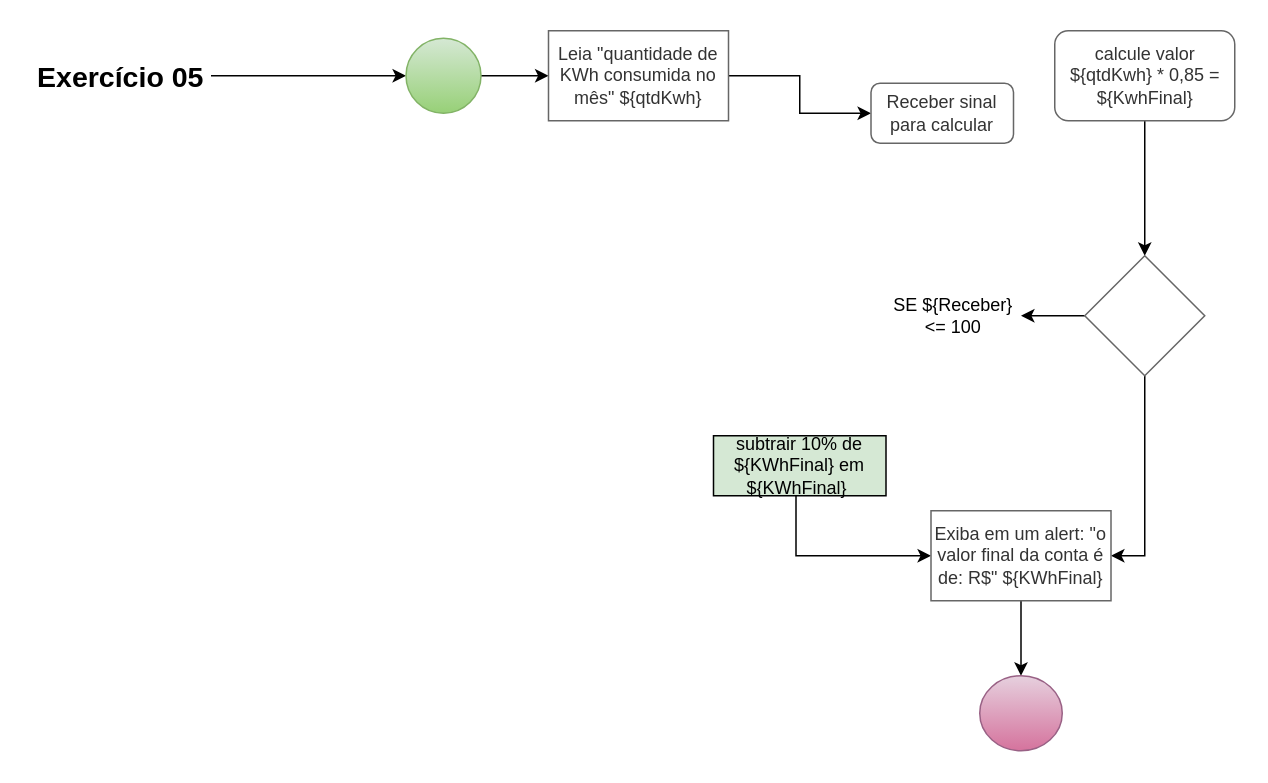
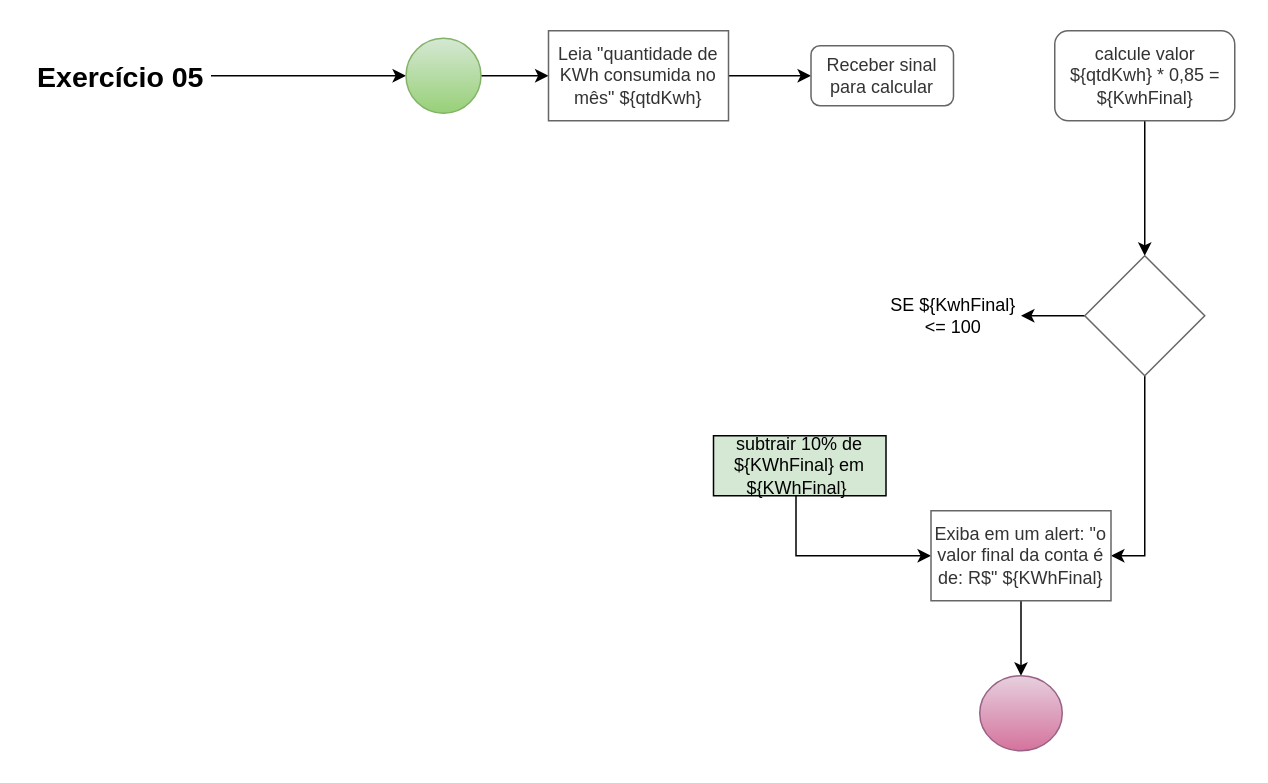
  <mxCell id="0" />
  <mxCell id="1" parent="0" />
  <mxCell id="2" value="" style="edgeStyle=orthogonalEdgeStyle;rounded=0;orthogonalLoop=1;jettySize=auto;html=1;" parent="1" source="3" target="5" edge="1"><mxGeometry relative="1" as="geometry" /></mxCell>
  <mxCell id="3" value="&lt;h1&gt;&lt;font style=&quot;font-size: 19px;&quot;&gt;Exercício 05&lt;/font&gt;&lt;/h1&gt;" style="text;html=1;strokeColor=none;fillColor=none;align=center;verticalAlign=middle;whiteSpace=wrap;rounded=0;" parent="1" vertex="1"><mxGeometry x="20" y="20" width="120" height="60" as="geometry" /></mxCell>
  <mxCell id="4" value="" style="edgeStyle=orthogonalEdgeStyle;rounded=0;orthogonalLoop=1;jettySize=auto;html=1;" parent="1" source="5" target="7" edge="1"><mxGeometry relative="1" as="geometry" /></mxCell>
  <mxCell id="5" value="" style="ellipse;whiteSpace=wrap;html=1;fillColor=#d5e8d4;strokeColor=#82b366;gradientColor=#97d077;" parent="1" vertex="1"><mxGeometry x="270" y="25" width="50" height="50" as="geometry" /></mxCell>
  <mxCell id="6" value="" style="edgeStyle=orthogonalEdgeStyle;rounded=0;orthogonalLoop=1;jettySize=auto;html=1;" parent="1" source="7" target="8" edge="1"><mxGeometry relative="1" as="geometry" /></mxCell>
  <mxCell id="7" value="Leia &quot;quantidade de KWh consumida no mês&quot; ${qtdKwh}" style="whiteSpace=wrap;html=1;fillColor=none;fontColor=#333333;strokeColor=#666666;" parent="1" vertex="1"><mxGeometry x="365" width="120" height="60" as="geometry" y="20" /></mxCell>
- <mxCell id="8" value="Receber sinal para calcular" style="whiteSpace=wrap;html=1;fillColor=none;strokeColor=#666666;fontColor=#333333;rounded=1;" parent="1" vertex="1"><mxGeometry x="580" y="55" width="95" height="40" as="geometry" /></mxCell>
+ <mxCell id="8" value="Receber sinal para calcular" style="whiteSpace=wrap;html=1;fillColor=none;strokeColor=#666666;fontColor=#333333;rounded=1;" parent="1" vertex="1"><mxGeometry x="540" y="30" width="95" height="40" as="geometry" /></mxCell>
  <mxCell id="9" style="edgeStyle=orthogonalEdgeStyle;rounded=0;orthogonalLoop=1;jettySize=auto;html=1;exitX=0.5;exitY=1;exitDx=0;exitDy=0;entryX=0.5;entryY=0;entryDx=0;entryDy=0;" parent="1" source="10" target="13" edge="1"><mxGeometry relative="1" as="geometry" /></mxCell>
  <mxCell id="10" value="calcule valor ${qtdKwh} * 0,85 = ${KwhFinal}" style="whiteSpace=wrap;html=1;fillColor=none;strokeColor=#666666;fontColor=#333333;glass=0;rounded=1;" parent="1" vertex="1"><mxGeometry x="702.5" width="120" height="60" as="geometry" y="20" /></mxCell>
  <mxCell id="11" style="edgeStyle=orthogonalEdgeStyle;rounded=0;orthogonalLoop=1;jettySize=auto;html=1;" parent="1" source="13" target="14" edge="1"><mxGeometry relative="1" as="geometry"><mxPoint x="660" y="210" as="targetPoint" /></mxGeometry></mxCell>
  <mxCell id="12" value="" style="edgeStyle=orthogonalEdgeStyle;rounded=0;orthogonalLoop=1;jettySize=auto;html=1;" parent="1" source="13" target="18" edge="1"><mxGeometry relative="1" as="geometry"><Array as="points"><mxPoint x="763" y="370" /></Array></mxGeometry></mxCell>
  <mxCell id="13" value="" style="rhombus;whiteSpace=wrap;html=1;fillColor=none;strokeColor=#666666;fontColor=#333333;rounded=0;glass=0;" parent="1" vertex="1"><mxGeometry x="722.5" y="170" width="80" height="80" as="geometry" /></mxCell>
- <mxCell id="14" value="SE ${Receber} &amp;lt;= 100" style="text;html=1;strokeColor=none;fillColor=none;align=center;verticalAlign=middle;whiteSpace=wrap;rounded=0;" parent="1" vertex="1"><mxGeometry x="590" y="187.5" width="90" height="45" as="geometry" /></mxCell>
+ <mxCell id="14" value="SE ${KwhFinal} &amp;lt;= 100" style="text;html=1;strokeColor=none;fillColor=none;align=center;verticalAlign=middle;whiteSpace=wrap;rounded=0;" parent="1" vertex="1"><mxGeometry x="590" y="187.5" width="90" height="45" as="geometry" /></mxCell>
  <mxCell id="15" style="edgeStyle=orthogonalEdgeStyle;rounded=0;orthogonalLoop=1;jettySize=auto;html=1;entryX=0;entryY=0.5;entryDx=0;entryDy=0;" parent="1" source="16" target="18" edge="1"><mxGeometry relative="1" as="geometry"><Array as="points"><mxPoint x="530" y="370" /></Array></mxGeometry></mxCell>
  <mxCell id="16" value="subtrair 10% de ${KWhFinal} em ${KWhFinal}&amp;nbsp;" style="whiteSpace=wrap;html=1;fillColor=#d5e8d4;" parent="1" vertex="1"><mxGeometry x="475" y="290" width="115" height="40" as="geometry" /></mxCell>
  <mxCell id="17" value="" style="edgeStyle=orthogonalEdgeStyle;rounded=0;orthogonalLoop=1;jettySize=auto;html=1;" parent="1" source="18" target="19" edge="1"><mxGeometry relative="1" as="geometry" /></mxCell>
  <mxCell id="18" value="Exiba em um alert: &quot;o valor final da conta é de: R$&quot; ${KWhFinal}" style="whiteSpace=wrap;html=1;fillColor=none;strokeColor=#666666;fontColor=#333333;rounded=0;glass=0;" parent="1" vertex="1"><mxGeometry x="620" y="340" width="120" height="60" as="geometry" /></mxCell>
  <mxCell id="19" value="" style="ellipse;whiteSpace=wrap;html=1;fillColor=#e6d0de;strokeColor=#996185;rounded=0;glass=0;gradientColor=#d5739d;" parent="1" vertex="1"><mxGeometry x="652.5" y="450" width="55" height="50" as="geometry" /></mxCell>
